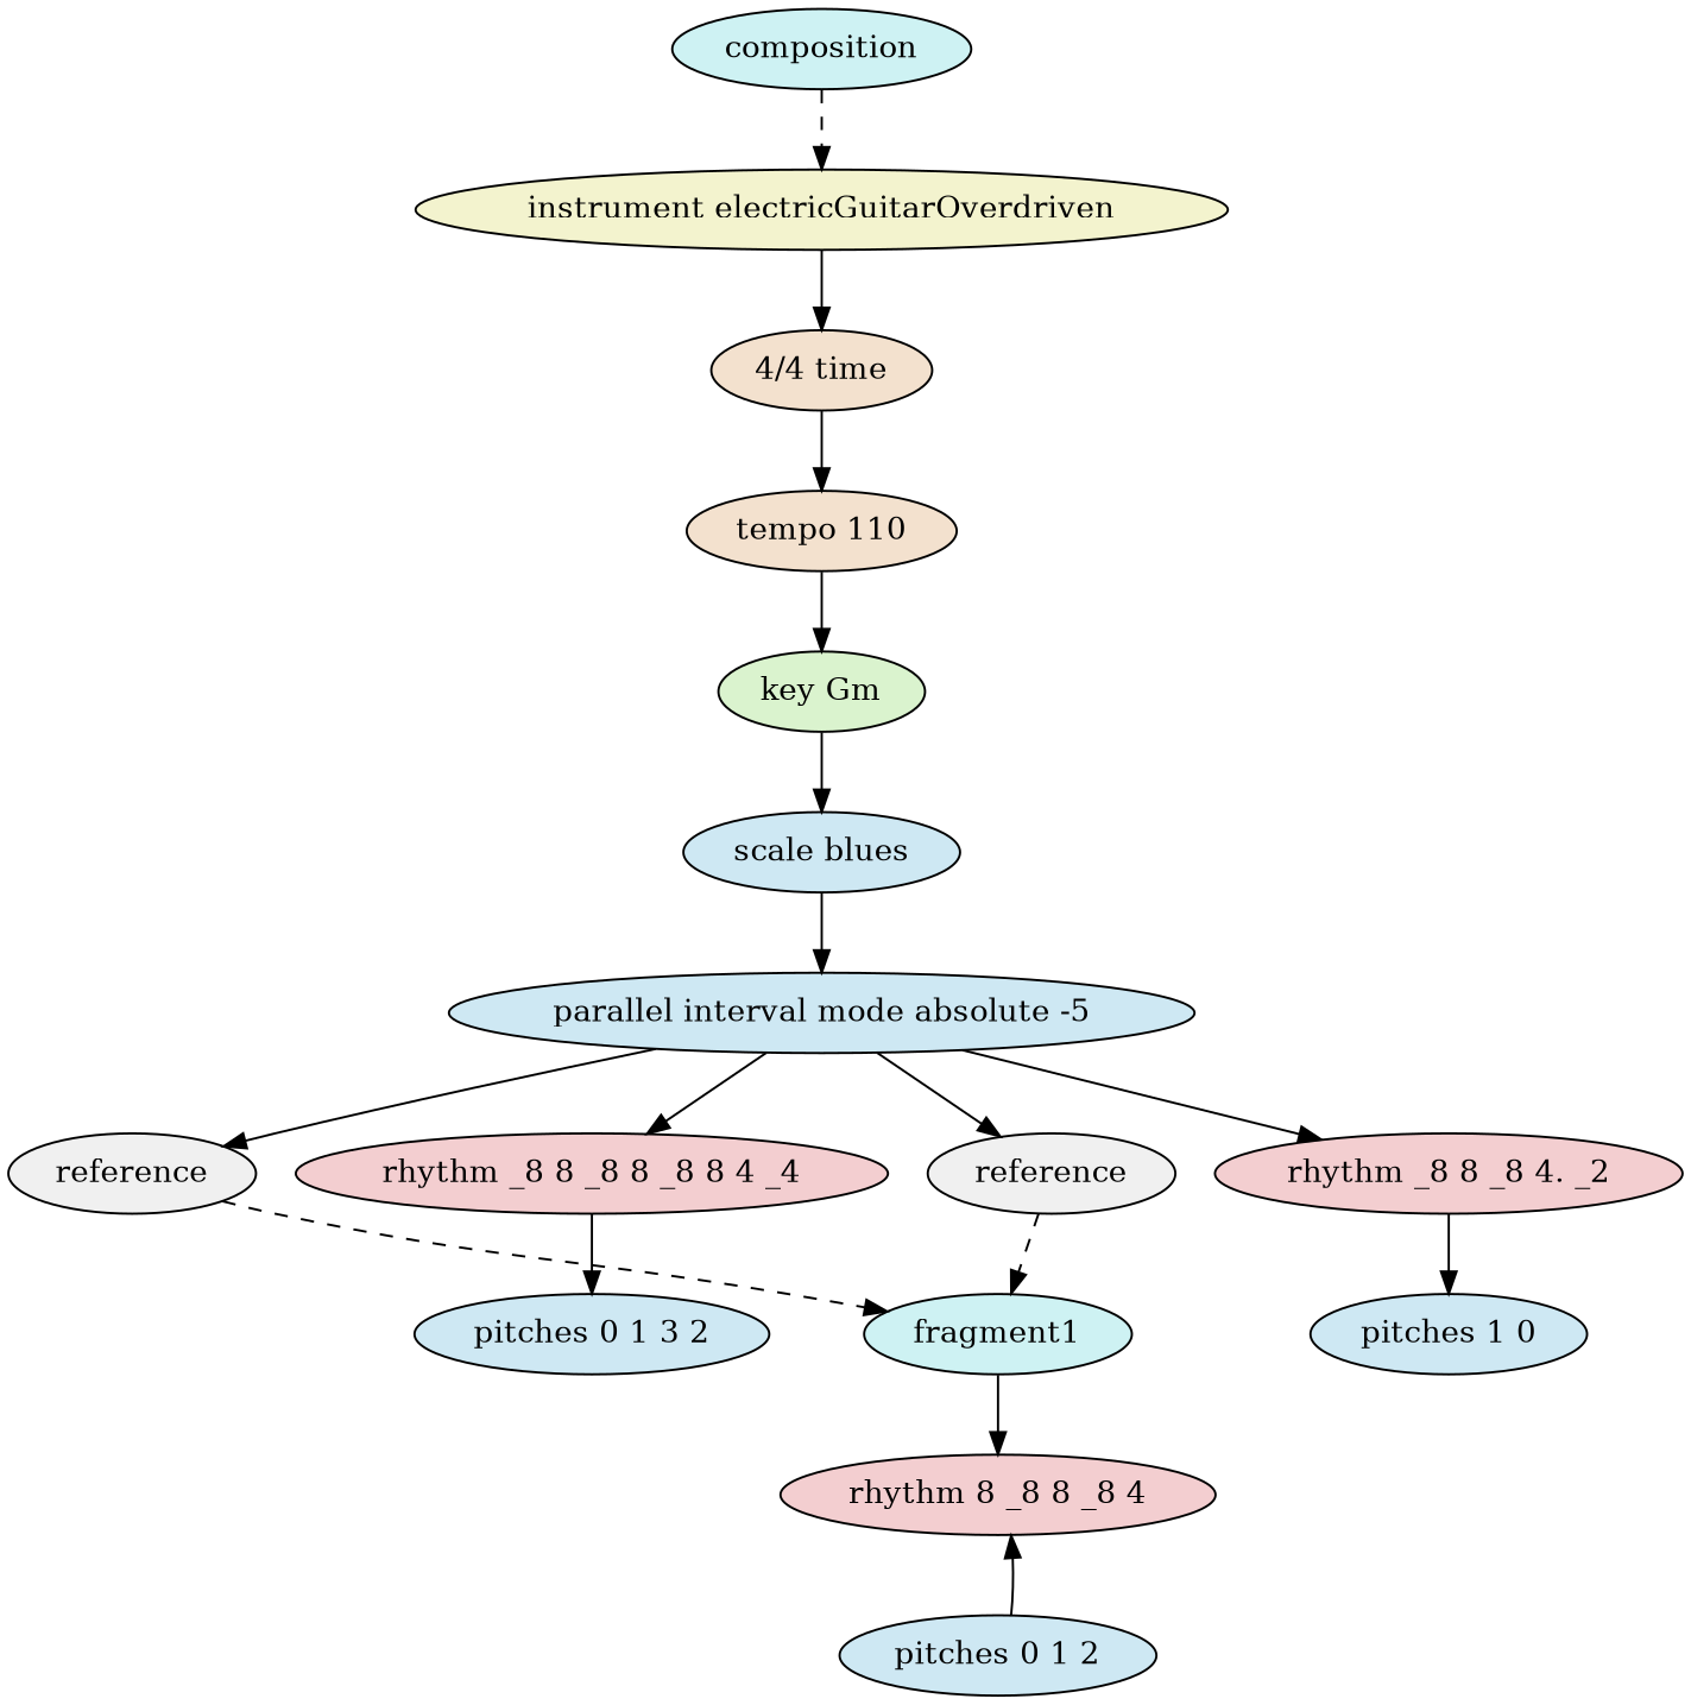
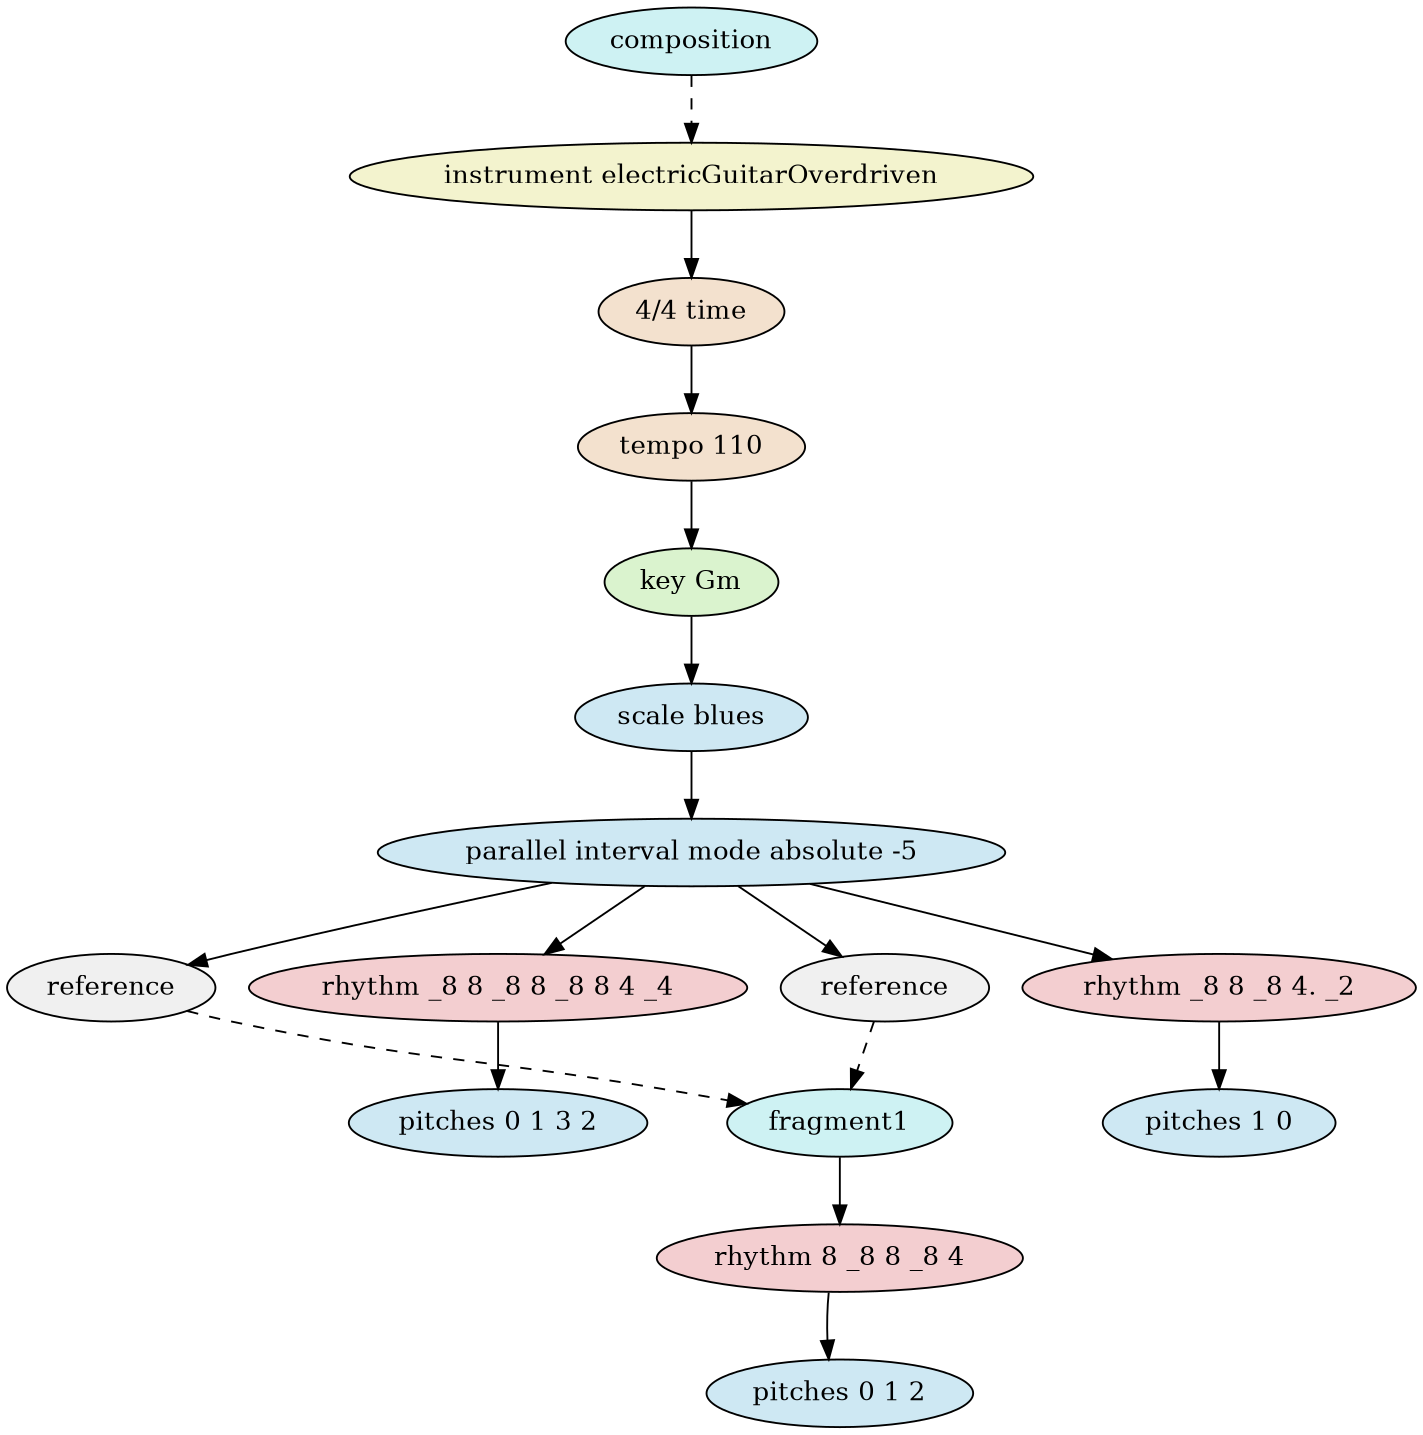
  digraph {
    ordering=out
    node [fillcolor="#cee8f3" style=filled]
    n1 [fillcolor="#cef2f3" label=composition]
    n2 [fillcolor="#f3f3ce" label="instrument electricGuitarOverdriven"]
    n3 [fillcolor="#f3e1ce" label="4/4 time"]
    n4 [fillcolor="#f3e1ce" label="tempo 110"]
    n5 [fillcolor="#daf3ce" label="key Gm"]
    n6 [label="scale blues"]
    n7 [label="parallel interval mode absolute -5"]
    n8 [fillcolor="#f0f0f0" label=reference]
    n9 [fillcolor="#f3ced0" label="rhythm _8 8 _8 8 _8 8 4 _4"]
    n10 [fillcolor="#f0f0f0" label=reference]
    n11 [fillcolor="#f3ced0" label="rhythm _8 8 _8 4. _2"]
    n12 [fillcolor="#cef2f3" label=fragment1]
    n13 [label="pitches 0 1 3 2"]
    n14 [label="pitches 1 0"]
    n15 [fillcolor="#f3ced0" label="rhythm 8 _8 8 _8 4"]
    n16 [label="pitches 0 1 2"]
    n1 -> n2 [style=dashed]
    n2 -> n3
    n3 -> n4
    n4 -> n5
    n5 -> n6
    n6 -> n7
    n7 -> n8
    n7 -> n9
    n7 -> n10
    n7 -> n11
    n8 -> n12 [style=dashed]
    n9 -> n13
    n10 -> n12 [style=dashed]
    n11 -> n14
    n12 -> n15
-   n16 -> n15
+   n15 -> n16
  }
